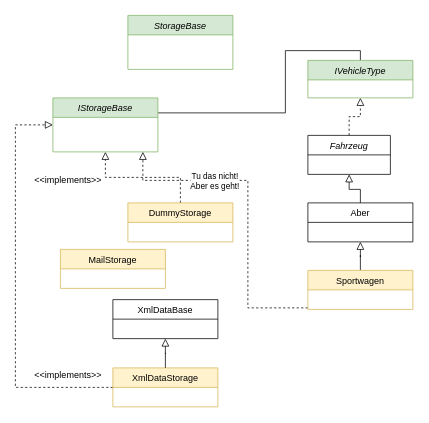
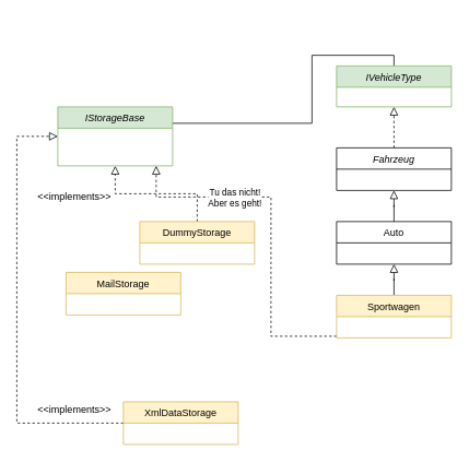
  <mxCell id="0" />
  <mxCell id="1" parent="0" />
  <mxCell id="2" style="edgeStyle=orthogonalEdgeStyle;rounded=0;orthogonalLoop=1;jettySize=auto;html=1;endArrow=block;endFill=0;endSize=8;startSize=8;dashed=1;" edge="1" parent="1" source="3" target="5"><mxGeometry relative="1" as="geometry" /></mxCell>
  <mxCell id="3" value="DummyStorage" style="swimlane;fontStyle=0;childLayout=stackLayout;horizontal=1;startSize=26;fillColor=#fff2cc;horizontalStack=0;resizeParent=1;resizeParentMax=0;resizeLast=0;collapsible=1;marginBottom=0;strokeColor=#d6b656;" vertex="1" parent="1"><mxGeometry x="170" y="270" width="140" height="52" as="geometry" /></mxCell>
  <mxCell id="4" style="edgeStyle=orthogonalEdgeStyle;rounded=0;orthogonalLoop=1;jettySize=auto;html=1;endArrow=none;endFill=0;startSize=8;endSize=8;" edge="1" parent="1" source="5" target="22"><mxGeometry relative="1" as="geometry"><Array as="points"><mxPoint x="380" y="150" /><mxPoint x="380" y="67" /></Array></mxGeometry></mxCell>
  <mxCell id="5" value="IStorageBase" style="swimlane;fontStyle=2;childLayout=stackLayout;horizontal=1;startSize=26;fillColor=#d5e8d4;horizontalStack=0;resizeParent=1;resizeParentMax=0;resizeLast=0;collapsible=1;marginBottom=0;strokeColor=#82b366;" vertex="1" parent="1"><mxGeometry x="70" y="130" width="140" height="72" as="geometry" /></mxCell>
  <mxCell id="6" value="" style="edgeStyle=orthogonalEdgeStyle;rounded=0;orthogonalLoop=1;jettySize=auto;html=1;endArrow=none;endFill=0;startSize=8;endSize=8;startArrow=block;startFill=0;" edge="1" parent="1" source="8" target="9"><mxGeometry relative="1" as="geometry" /></mxCell>
  <mxCell id="7" style="edgeStyle=orthogonalEdgeStyle;rounded=0;orthogonalLoop=1;jettySize=auto;html=1;startArrow=none;startFill=0;endArrow=block;endFill=0;startSize=8;endSize=8;dashed=1;" edge="1" parent="1" source="8" target="22"><mxGeometry relative="1" as="geometry" /></mxCell>
- <mxCell id="8" value="Fahrzeug" style="swimlane;fontStyle=2;childLayout=stackLayout;horizontal=1;startSize=26;fillColor=none;horizontalStack=0;resizeParent=1;resizeParentMax=0;resizeLast=0;collapsible=1;marginBottom=0;" vertex="1" parent="1"><mxGeometry x="410" y="180" width="110" height="52" as="geometry" /></mxCell>
- <mxCell id="9" value="Aber" style="swimlane;fontStyle=0;childLayout=stackLayout;horizontal=1;startSize=26;fillColor=none;horizontalStack=0;resizeParent=1;resizeParentMax=0;resizeLast=0;collapsible=1;marginBottom=0;" vertex="1" parent="1"><mxGeometry x="410" y="270" width="140" height="52" as="geometry" /></mxCell>
+ <mxCell id="8" value="Fahrzeug" style="swimlane;fontStyle=2;childLayout=stackLayout;horizontal=1;startSize=26;fillColor=none;horizontalStack=0;resizeParent=1;resizeParentMax=0;resizeLast=0;collapsible=1;marginBottom=0;" vertex="1" parent="1"><mxGeometry x="410" y="180" width="140" height="52" as="geometry" /></mxCell>
+ <mxCell id="9" value="Auto" style="swimlane;fontStyle=0;childLayout=stackLayout;horizontal=1;startSize=26;fillColor=none;horizontalStack=0;resizeParent=1;resizeParentMax=0;resizeLast=0;collapsible=1;marginBottom=0;" vertex="1" parent="1"><mxGeometry x="410" y="270" width="140" height="52" as="geometry" /></mxCell>
  <mxCell id="10" value="&amp;lt;&amp;lt;implements&amp;gt;&amp;gt;" style="text;html=1;align=center;verticalAlign=middle;resizable=0;points=[];autosize=1;strokeColor=none;fillColor=none;" vertex="1" parent="1"><mxGeometry x="40" y="230" width="100" height="20" as="geometry" /></mxCell>
  <mxCell id="11" style="edgeStyle=orthogonalEdgeStyle;rounded=0;orthogonalLoop=1;jettySize=auto;html=1;startArrow=none;startFill=0;endArrow=block;endFill=0;startSize=8;endSize=8;dashed=1;" edge="1" parent="1" source="12" target="5"><mxGeometry relative="1" as="geometry"><Array as="points"><mxPoint x="20" y="516" /><mxPoint x="20" y="166" /></Array></mxGeometry></mxCell>
  <mxCell id="12" value="XmlDataStorage" style="swimlane;fontStyle=0;childLayout=stackLayout;horizontal=1;startSize=26;fillColor=#fff2cc;horizontalStack=0;resizeParent=1;resizeParentMax=0;resizeLast=0;collapsible=1;marginBottom=0;strokeColor=#d6b656;" vertex="1" parent="1"><mxGeometry x="150" y="490" width="140" height="52" as="geometry" /></mxCell>
- <mxCell id="13" style="edgeStyle=orthogonalEdgeStyle;rounded=0;orthogonalLoop=1;jettySize=auto;html=1;startArrow=block;startFill=0;endArrow=none;endFill=0;startSize=8;endSize=8;" edge="1" parent="1" source="14" target="12"><mxGeometry relative="1" as="geometry" /></mxCell>
- <mxCell id="14" value="XmlDataBase" style="swimlane;fontStyle=0;childLayout=stackLayout;horizontal=1;startSize=26;fillColor=none;horizontalStack=0;resizeParent=1;resizeParentMax=0;resizeLast=0;collapsible=1;marginBottom=0;" vertex="1" parent="1"><mxGeometry x="150" y="399" width="140" height="52" as="geometry" /></mxCell>
  <mxCell id="15" value="&amp;lt;&amp;lt;implements&amp;gt;&amp;gt;" style="text;html=1;align=center;verticalAlign=middle;resizable=0;points=[];autosize=1;strokeColor=none;fillColor=none;" vertex="1" parent="1"><mxGeometry x="40" y="490" width="100" height="20" as="geometry" /></mxCell>
  <mxCell id="16" style="edgeStyle=orthogonalEdgeStyle;rounded=0;orthogonalLoop=1;jettySize=auto;html=1;startArrow=none;startFill=0;endArrow=block;endFill=0;startSize=8;endSize=8;" edge="1" parent="1" source="19" target="9"><mxGeometry relative="1" as="geometry" /></mxCell>
  <mxCell id="17" style="edgeStyle=orthogonalEdgeStyle;rounded=0;orthogonalLoop=1;jettySize=auto;html=1;startArrow=none;startFill=0;endArrow=block;endFill=0;startSize=8;endSize=8;dashed=1;" edge="1" parent="1" source="19" target="5"><mxGeometry relative="1" as="geometry"><Array as="points"><mxPoint x="330" y="410" /><mxPoint x="330" y="240" /><mxPoint x="190" y="240" /></Array></mxGeometry></mxCell>
  <mxCell id="18" value="Tu das nicht!&lt;br&gt;Aber es geht!" style="edgeLabel;html=1;align=center;verticalAlign=middle;resizable=0;points=[];" vertex="1" connectable="0" parent="17"><mxGeometry x="0.332" y="1" relative="1" as="geometry"><mxPoint x="-10" y="-1" as="offset" /></mxGeometry></mxCell>
  <mxCell id="19" value="Sportwagen" style="swimlane;fontStyle=0;childLayout=stackLayout;horizontal=1;startSize=26;fillColor=#fff2cc;horizontalStack=0;resizeParent=1;resizeParentMax=0;resizeLast=0;collapsible=1;marginBottom=0;strokeColor=#d6b656;" vertex="1" parent="1"><mxGeometry x="410" y="360" width="140" height="52" as="geometry" /></mxCell>
- <mxCell id="20" value="StorageBase" style="swimlane;fontStyle=2;childLayout=stackLayout;horizontal=1;startSize=26;fillColor=#d5e8d4;horizontalStack=0;resizeParent=1;resizeParentMax=0;resizeLast=0;collapsible=1;marginBottom=0;strokeColor=#82b366;" vertex="1" parent="1"><mxGeometry x="170" y="20" width="140" height="72" as="geometry" /></mxCell>
  <mxCell id="21" value="MailStorage" style="swimlane;fontStyle=0;childLayout=stackLayout;horizontal=1;startSize=26;fillColor=#fff2cc;horizontalStack=0;resizeParent=1;resizeParentMax=0;resizeLast=0;collapsible=1;marginBottom=0;strokeColor=#d6b656;" vertex="1" parent="1"><mxGeometry x="80" y="332" width="140" height="52" as="geometry" /></mxCell>
  <mxCell id="22" value="IVehicleType" style="swimlane;fontStyle=2;childLayout=stackLayout;horizontal=1;startSize=26;fillColor=#d5e8d4;horizontalStack=0;resizeParent=1;resizeParentMax=0;resizeLast=0;collapsible=1;marginBottom=0;strokeColor=#82b366;" vertex="1" parent="1"><mxGeometry x="410" y="80" width="140" height="50" as="geometry" /></mxCell>
